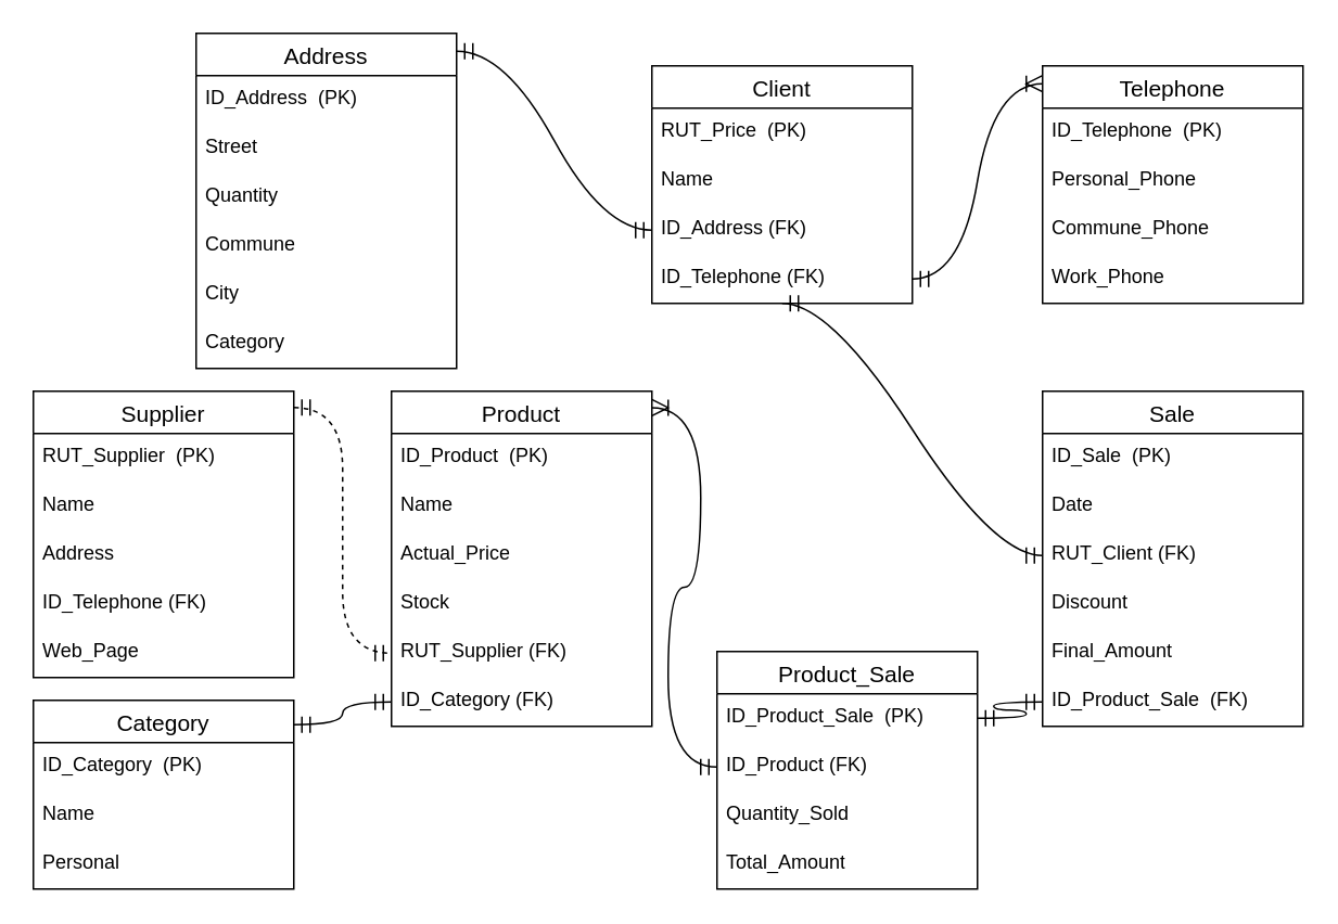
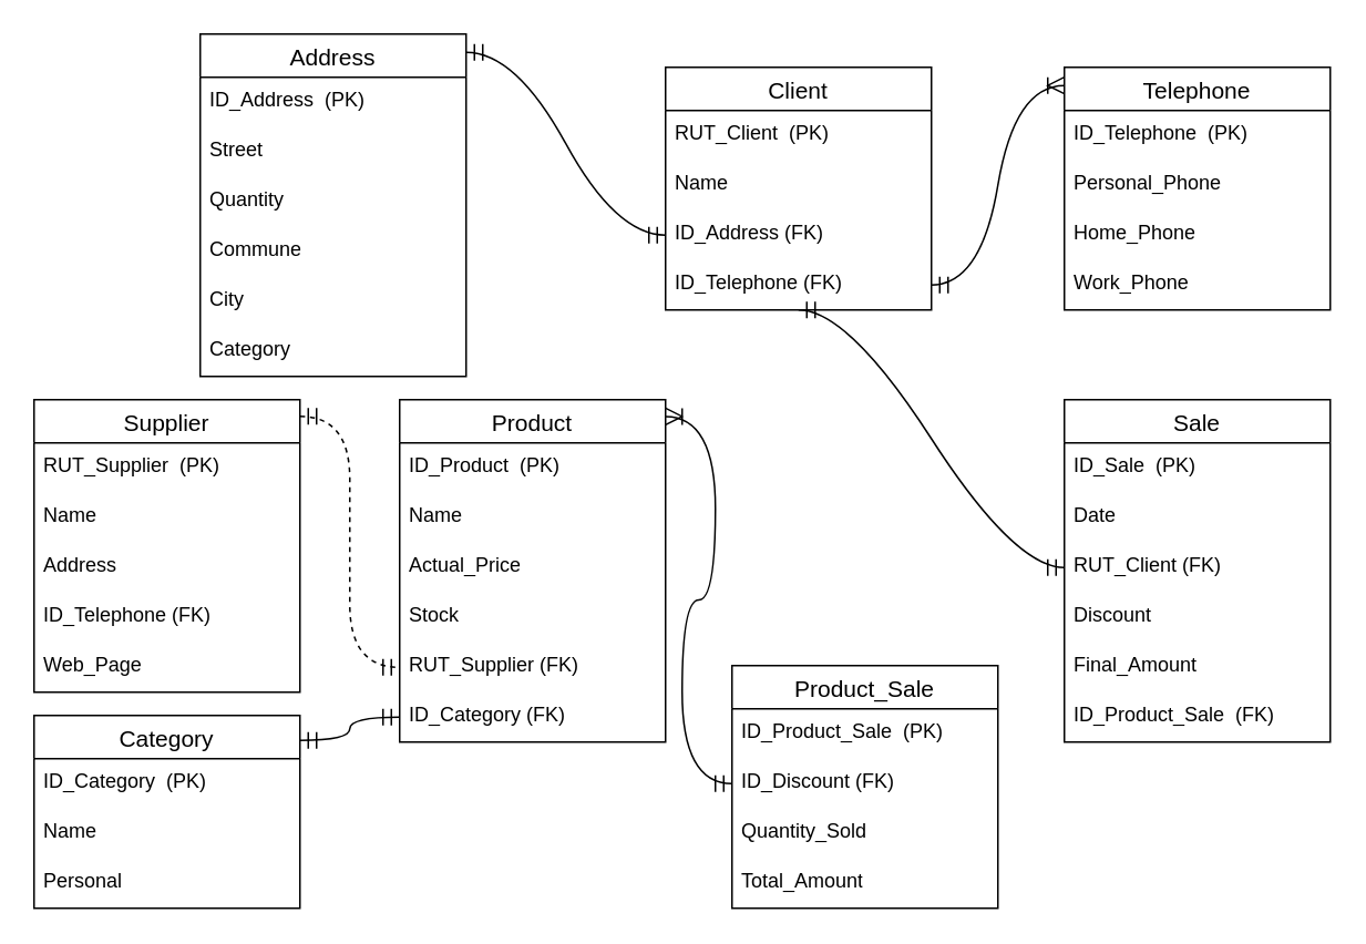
  <mxCell id="0" />
  <mxCell id="1" parent="0" />
  <mxCell id="2" value="Client" style="swimlane;fontStyle=0;childLayout=stackLayout;horizontal=1;startSize=26;horizontalStack=0;resizeParent=1;resizeParentMax=0;resizeLast=0;collapsible=1;marginBottom=0;align=center;fontSize=14;" parent="1" vertex="1"><mxGeometry x="400" y="40" width="160" height="146" as="geometry"><mxRectangle x="280" y="80" width="90" height="30" as="alternateBounds" /></mxGeometry></mxCell>
- <mxCell id="3" value="RUT_Price&amp;nbsp; (PK)" style="text;strokeColor=none;fillColor=none;spacingLeft=4;spacingRight=4;overflow=hidden;rotatable=0;points=[[0,0.5],[1,0.5]];portConstraint=eastwest;fontSize=12;whiteSpace=wrap;html=1;" parent="2" vertex="1"><mxGeometry y="26" width="160" height="30" as="geometry" /></mxCell>
+ <mxCell id="3" value="RUT_Client&amp;nbsp; (PK)" style="text;strokeColor=none;fillColor=none;spacingLeft=4;spacingRight=4;overflow=hidden;rotatable=0;points=[[0,0.5],[1,0.5]];portConstraint=eastwest;fontSize=12;whiteSpace=wrap;html=1;" parent="2" vertex="1"><mxGeometry y="26" width="160" height="30" as="geometry" /></mxCell>
  <mxCell id="4" value="Name" style="text;strokeColor=none;fillColor=none;spacingLeft=4;spacingRight=4;overflow=hidden;rotatable=0;points=[[0,0.5],[1,0.5]];portConstraint=eastwest;fontSize=12;whiteSpace=wrap;html=1;" parent="2" vertex="1"><mxGeometry y="56" width="160" height="30" as="geometry" /></mxCell>
  <mxCell id="5" value="ID_Address (FK)" style="text;strokeColor=none;fillColor=none;spacingLeft=4;spacingRight=4;overflow=hidden;rotatable=0;points=[[0,0.5],[1,0.5]];portConstraint=eastwest;fontSize=12;whiteSpace=wrap;html=1;" parent="2" vertex="1"><mxGeometry y="86" width="160" height="30" as="geometry" /></mxCell>
  <mxCell id="6" value="ID_Telephone (FK)" style="text;strokeColor=none;fillColor=none;spacingLeft=4;spacingRight=4;overflow=hidden;rotatable=0;points=[[0,0.5],[1,0.5]];portConstraint=eastwest;fontSize=12;whiteSpace=wrap;html=1;" parent="2" vertex="1"><mxGeometry y="116" width="160" height="30" as="geometry" /></mxCell>
  <mxCell id="7" value="Product" style="swimlane;fontStyle=0;childLayout=stackLayout;horizontal=1;startSize=26;horizontalStack=0;resizeParent=1;resizeParentMax=0;resizeLast=0;collapsible=1;marginBottom=0;align=center;fontSize=14;" parent="1" vertex="1"><mxGeometry x="240" y="240" width="160" height="206" as="geometry"><mxRectangle x="280" y="80" width="90" height="30" as="alternateBounds" /></mxGeometry></mxCell>
  <mxCell id="8" value="ID_Product&amp;nbsp; (PK)" style="text;strokeColor=none;fillColor=none;spacingLeft=4;spacingRight=4;overflow=hidden;rotatable=0;points=[[0,0.5],[1,0.5]];portConstraint=eastwest;fontSize=12;whiteSpace=wrap;html=1;" parent="7" vertex="1"><mxGeometry y="26" width="160" height="30" as="geometry" /></mxCell>
  <mxCell id="9" value="Name" style="text;strokeColor=none;fillColor=none;spacingLeft=4;spacingRight=4;overflow=hidden;rotatable=0;points=[[0,0.5],[1,0.5]];portConstraint=eastwest;fontSize=12;whiteSpace=wrap;html=1;" parent="7" vertex="1"><mxGeometry y="56" width="160" height="30" as="geometry" /></mxCell>
  <mxCell id="10" value="Actual_Price" style="text;strokeColor=none;fillColor=none;spacingLeft=4;spacingRight=4;overflow=hidden;rotatable=0;points=[[0,0.5],[1,0.5]];portConstraint=eastwest;fontSize=12;whiteSpace=wrap;html=1;" parent="7" vertex="1"><mxGeometry y="86" width="160" height="30" as="geometry" /></mxCell>
  <mxCell id="11" value="Stock" style="text;strokeColor=none;fillColor=none;spacingLeft=4;spacingRight=4;overflow=hidden;rotatable=0;points=[[0,0.5],[1,0.5]];portConstraint=eastwest;fontSize=12;whiteSpace=wrap;html=1;" parent="7" vertex="1"><mxGeometry y="116" width="160" height="30" as="geometry" /></mxCell>
  <mxCell id="12" value="RUT_Supplier (FK)" style="text;strokeColor=none;fillColor=none;spacingLeft=4;spacingRight=4;overflow=hidden;rotatable=0;points=[[0,0.5],[1,0.5]];portConstraint=eastwest;fontSize=12;whiteSpace=wrap;html=1;" parent="7" vertex="1"><mxGeometry y="146" width="160" height="30" as="geometry" /></mxCell>
  <mxCell id="13" value="ID_Category (FK)" style="text;strokeColor=none;fillColor=none;spacingLeft=4;spacingRight=4;overflow=hidden;rotatable=0;points=[[0,0.5],[1,0.5]];portConstraint=eastwest;fontSize=12;whiteSpace=wrap;html=1;" parent="7" vertex="1"><mxGeometry y="176" width="160" height="30" as="geometry" /></mxCell>
  <mxCell id="14" value="Telephone" style="swimlane;fontStyle=0;childLayout=stackLayout;horizontal=1;startSize=26;horizontalStack=0;resizeParent=1;resizeParentMax=0;resizeLast=0;collapsible=1;marginBottom=0;align=center;fontSize=14;" parent="1" vertex="1"><mxGeometry x="640" y="40" width="160" height="146" as="geometry"><mxRectangle x="280" y="80" width="90" height="30" as="alternateBounds" /></mxGeometry></mxCell>
  <mxCell id="15" value="ID_Telephone&amp;nbsp; (PK)" style="text;strokeColor=none;fillColor=none;spacingLeft=4;spacingRight=4;overflow=hidden;rotatable=0;points=[[0,0.5],[1,0.5]];portConstraint=eastwest;fontSize=12;whiteSpace=wrap;html=1;" parent="14" vertex="1"><mxGeometry y="26" width="160" height="30" as="geometry" /></mxCell>
  <mxCell id="16" value="Personal_Phone" style="text;strokeColor=none;fillColor=none;spacingLeft=4;spacingRight=4;overflow=hidden;rotatable=0;points=[[0,0.5],[1,0.5]];portConstraint=eastwest;fontSize=12;whiteSpace=wrap;html=1;" parent="14" vertex="1"><mxGeometry y="56" width="160" height="30" as="geometry" /></mxCell>
- <mxCell id="17" value="Commune_Phone" style="text;strokeColor=none;fillColor=none;spacingLeft=4;spacingRight=4;overflow=hidden;rotatable=0;points=[[0,0.5],[1,0.5]];portConstraint=eastwest;fontSize=12;whiteSpace=wrap;html=1;" parent="14" vertex="1"><mxGeometry y="86" width="160" height="30" as="geometry" /></mxCell>
+ <mxCell id="17" value="Home_Phone" style="text;strokeColor=none;fillColor=none;spacingLeft=4;spacingRight=4;overflow=hidden;rotatable=0;points=[[0,0.5],[1,0.5]];portConstraint=eastwest;fontSize=12;whiteSpace=wrap;html=1;" parent="14" vertex="1"><mxGeometry y="86" width="160" height="30" as="geometry" /></mxCell>
  <mxCell id="18" value="Work_Phone" style="text;strokeColor=none;fillColor=none;spacingLeft=4;spacingRight=4;overflow=hidden;rotatable=0;points=[[0,0.5],[1,0.5]];portConstraint=eastwest;fontSize=12;whiteSpace=wrap;html=1;" parent="14" vertex="1"><mxGeometry y="116" width="160" height="30" as="geometry" /></mxCell>
  <mxCell id="19" value="Address" style="swimlane;fontStyle=0;childLayout=stackLayout;horizontal=1;startSize=26;horizontalStack=0;resizeParent=1;resizeParentMax=0;resizeLast=0;collapsible=1;marginBottom=0;align=center;fontSize=14;" parent="1" vertex="1"><mxGeometry x="120" y="20" width="160" height="206" as="geometry"><mxRectangle x="280" y="80" width="90" height="30" as="alternateBounds" /></mxGeometry></mxCell>
  <mxCell id="20" value="ID_Address&amp;nbsp; (PK)" style="text;strokeColor=none;fillColor=none;spacingLeft=4;spacingRight=4;overflow=hidden;rotatable=0;points=[[0,0.5],[1,0.5]];portConstraint=eastwest;fontSize=12;whiteSpace=wrap;html=1;" parent="19" vertex="1"><mxGeometry y="26" width="160" height="30" as="geometry" /></mxCell>
  <mxCell id="21" value="Street" style="text;strokeColor=none;fillColor=none;spacingLeft=4;spacingRight=4;overflow=hidden;rotatable=0;points=[[0,0.5],[1,0.5]];portConstraint=eastwest;fontSize=12;whiteSpace=wrap;html=1;" parent="19" vertex="1"><mxGeometry y="56" width="160" height="30" as="geometry" /></mxCell>
  <mxCell id="22" value="Quantity" style="text;strokeColor=none;fillColor=none;spacingLeft=4;spacingRight=4;overflow=hidden;rotatable=0;points=[[0,0.5],[1,0.5]];portConstraint=eastwest;fontSize=12;whiteSpace=wrap;html=1;" parent="19" vertex="1"><mxGeometry y="86" width="160" height="30" as="geometry" /></mxCell>
  <mxCell id="23" value="Commune" style="text;strokeColor=none;fillColor=none;spacingLeft=4;spacingRight=4;overflow=hidden;rotatable=0;points=[[0,0.5],[1,0.5]];portConstraint=eastwest;fontSize=12;whiteSpace=wrap;html=1;" parent="19" vertex="1"><mxGeometry y="116" width="160" height="30" as="geometry" /></mxCell>
  <mxCell id="24" value="City" style="text;strokeColor=none;fillColor=none;spacingLeft=4;spacingRight=4;overflow=hidden;rotatable=0;points=[[0,0.5],[1,0.5]];portConstraint=eastwest;fontSize=12;whiteSpace=wrap;html=1;" parent="19" vertex="1"><mxGeometry y="146" width="160" height="30" as="geometry" /></mxCell>
  <mxCell id="25" value="Category" style="text;strokeColor=none;fillColor=none;spacingLeft=4;spacingRight=4;overflow=hidden;rotatable=0;points=[[0,0.5],[1,0.5]];portConstraint=eastwest;fontSize=12;whiteSpace=wrap;html=1;" parent="19" vertex="1"><mxGeometry y="176" width="160" height="30" as="geometry" /></mxCell>
  <mxCell id="26" value="Category" style="swimlane;fontStyle=0;childLayout=stackLayout;horizontal=1;startSize=26;horizontalStack=0;resizeParent=1;resizeParentMax=0;resizeLast=0;collapsible=1;marginBottom=0;align=center;fontSize=14;" parent="1" vertex="1"><mxGeometry x="20" y="430" width="160" height="116" as="geometry"><mxRectangle x="280" y="80" width="90" height="30" as="alternateBounds" /></mxGeometry></mxCell>
  <mxCell id="27" value="ID_Category&amp;nbsp; (PK)" style="text;strokeColor=none;fillColor=none;spacingLeft=4;spacingRight=4;overflow=hidden;rotatable=0;points=[[0,0.5],[1,0.5]];portConstraint=eastwest;fontSize=12;whiteSpace=wrap;html=1;" parent="26" vertex="1"><mxGeometry y="26" width="160" height="30" as="geometry" /></mxCell>
  <mxCell id="28" value="Name" style="text;strokeColor=none;fillColor=none;spacingLeft=4;spacingRight=4;overflow=hidden;rotatable=0;points=[[0,0.5],[1,0.5]];portConstraint=eastwest;fontSize=12;whiteSpace=wrap;html=1;" parent="26" vertex="1"><mxGeometry y="56" width="160" height="30" as="geometry" /></mxCell>
  <mxCell id="29" value="Personal" style="text;strokeColor=none;fillColor=none;spacingLeft=4;spacingRight=4;overflow=hidden;rotatable=0;points=[[0,0.5],[1,0.5]];portConstraint=eastwest;fontSize=12;whiteSpace=wrap;html=1;" parent="26" vertex="1"><mxGeometry y="86" width="160" height="30" as="geometry" /></mxCell>
  <mxCell id="30" value="Sale" style="swimlane;fontStyle=0;childLayout=stackLayout;horizontal=1;startSize=26;horizontalStack=0;resizeParent=1;resizeParentMax=0;resizeLast=0;collapsible=1;marginBottom=0;align=center;fontSize=14;" parent="1" vertex="1"><mxGeometry x="640" y="240" width="160" height="206" as="geometry"><mxRectangle x="280" y="80" width="90" height="30" as="alternateBounds" /></mxGeometry></mxCell>
  <mxCell id="31" value="ID_Sale&amp;nbsp; (PK)" style="text;strokeColor=none;fillColor=none;spacingLeft=4;spacingRight=4;overflow=hidden;rotatable=0;points=[[0,0.5],[1,0.5]];portConstraint=eastwest;fontSize=12;whiteSpace=wrap;html=1;" parent="30" vertex="1"><mxGeometry y="26" width="160" height="30" as="geometry" /></mxCell>
  <mxCell id="32" value="Date" style="text;strokeColor=none;fillColor=none;spacingLeft=4;spacingRight=4;overflow=hidden;rotatable=0;points=[[0,0.5],[1,0.5]];portConstraint=eastwest;fontSize=12;whiteSpace=wrap;html=1;" parent="30" vertex="1"><mxGeometry y="56" width="160" height="30" as="geometry" /></mxCell>
  <mxCell id="33" value="RUT_Client (FK)" style="text;strokeColor=none;fillColor=none;spacingLeft=4;spacingRight=4;overflow=hidden;rotatable=0;points=[[0,0.5],[1,0.5]];portConstraint=eastwest;fontSize=12;whiteSpace=wrap;html=1;" parent="30" vertex="1"><mxGeometry y="86" width="160" height="30" as="geometry" /></mxCell>
  <mxCell id="34" value="Discount" style="text;strokeColor=none;fillColor=none;spacingLeft=4;spacingRight=4;overflow=hidden;rotatable=0;points=[[0,0.5],[1,0.5]];portConstraint=eastwest;fontSize=12;whiteSpace=wrap;html=1;" parent="30" vertex="1"><mxGeometry y="116" width="160" height="30" as="geometry" /></mxCell>
  <mxCell id="35" value="Final_Amount" style="text;strokeColor=none;fillColor=none;spacingLeft=4;spacingRight=4;overflow=hidden;rotatable=0;points=[[0,0.5],[1,0.5]];portConstraint=eastwest;fontSize=12;whiteSpace=wrap;html=1;" parent="30" vertex="1"><mxGeometry y="146" width="160" height="30" as="geometry" /></mxCell>
  <mxCell id="36" value="ID_Product_Sale&amp;nbsp; (FK)" style="text;strokeColor=none;fillColor=none;spacingLeft=4;spacingRight=4;overflow=hidden;rotatable=0;points=[[0,0.5],[1,0.5]];portConstraint=eastwest;fontSize=12;whiteSpace=wrap;html=1;" parent="30" vertex="1"><mxGeometry y="176" width="160" height="30" as="geometry" /></mxCell>
  <mxCell id="37" value="" style="edgeStyle=entityRelationEdgeStyle;fontSize=12;html=1;endArrow=ERoneToMany;startArrow=ERmandOne;rounded=0;startSize=8;endSize=8;curved=1;entryX=0;entryY=0.075;entryDx=0;entryDy=0;entryPerimeter=0;exitX=1;exitY=0.5;exitDx=0;exitDy=0;" parent="1" source="6" target="14" edge="1"><mxGeometry width="100" height="100" relative="1" as="geometry"><mxPoint x="560" y="210" as="sourcePoint" /><mxPoint x="660" y="110" as="targetPoint" /></mxGeometry></mxCell>
  <mxCell id="38" value="" style="edgeStyle=entityRelationEdgeStyle;fontSize=12;html=1;endArrow=ERmandOne;startArrow=ERmandOne;rounded=0;startSize=8;endSize=8;curved=1;exitX=1;exitY=0.053;exitDx=0;exitDy=0;exitPerimeter=0;entryX=0;entryY=0.5;entryDx=0;entryDy=0;" parent="1" source="19" target="5" edge="1"><mxGeometry width="100" height="100" relative="1" as="geometry"><mxPoint x="300" y="190" as="sourcePoint" /><mxPoint x="400" y="90" as="targetPoint" /></mxGeometry></mxCell>
  <mxCell id="39" value="" style="edgeStyle=entityRelationEdgeStyle;fontSize=12;html=1;endArrow=ERmandOne;startArrow=ERmandOne;rounded=0;startSize=8;endSize=8;curved=1;exitX=0.5;exitY=1;exitDx=0;exitDy=0;exitPerimeter=0;entryX=0;entryY=0.5;entryDx=0;entryDy=0;" parent="1" source="6" target="33" edge="1"><mxGeometry width="100" height="100" relative="1" as="geometry"><mxPoint x="460" y="226" as="sourcePoint" /><mxPoint x="580" y="376" as="targetPoint" /></mxGeometry></mxCell>
  <mxCell id="40" value="Supplier" style="swimlane;fontStyle=0;childLayout=stackLayout;horizontal=1;startSize=26;horizontalStack=0;resizeParent=1;resizeParentMax=0;resizeLast=0;collapsible=1;marginBottom=0;align=center;fontSize=14;" parent="1" vertex="1"><mxGeometry x="20" y="240" width="160" height="176" as="geometry"><mxRectangle x="280" y="80" width="90" height="30" as="alternateBounds" /></mxGeometry></mxCell>
  <mxCell id="41" value="RUT_Supplier&amp;nbsp; (PK)" style="text;strokeColor=none;fillColor=none;spacingLeft=4;spacingRight=4;overflow=hidden;rotatable=0;points=[[0,0.5],[1,0.5]];portConstraint=eastwest;fontSize=12;whiteSpace=wrap;html=1;" parent="40" vertex="1"><mxGeometry y="26" width="160" height="30" as="geometry" /></mxCell>
  <mxCell id="42" value="Name" style="text;strokeColor=none;fillColor=none;spacingLeft=4;spacingRight=4;overflow=hidden;rotatable=0;points=[[0,0.5],[1,0.5]];portConstraint=eastwest;fontSize=12;whiteSpace=wrap;html=1;" parent="40" vertex="1"><mxGeometry y="56" width="160" height="30" as="geometry" /></mxCell>
  <mxCell id="43" value="Address" style="text;strokeColor=none;fillColor=none;spacingLeft=4;spacingRight=4;overflow=hidden;rotatable=0;points=[[0,0.5],[1,0.5]];portConstraint=eastwest;fontSize=12;whiteSpace=wrap;html=1;" parent="40" vertex="1"><mxGeometry y="86" width="160" height="30" as="geometry" /></mxCell>
  <mxCell id="44" value="ID_Telephone (FK)" style="text;strokeColor=none;fillColor=none;spacingLeft=4;spacingRight=4;overflow=hidden;rotatable=0;points=[[0,0.5],[1,0.5]];portConstraint=eastwest;fontSize=12;whiteSpace=wrap;html=1;" parent="40" vertex="1"><mxGeometry y="116" width="160" height="30" as="geometry" /></mxCell>
  <mxCell id="45" value="Web_Page" style="text;strokeColor=none;fillColor=none;spacingLeft=4;spacingRight=4;overflow=hidden;rotatable=0;points=[[0,0.5],[1,0.5]];portConstraint=eastwest;fontSize=12;whiteSpace=wrap;html=1;" parent="40" vertex="1"><mxGeometry y="146" width="160" height="30" as="geometry" /></mxCell>
  <mxCell id="46" value="" style="edgeStyle=entityRelationEdgeStyle;fontSize=12;html=1;endArrow=ERmandOne;startArrow=ERmandOne;rounded=0;startSize=8;endSize=8;curved=1;exitX=1;exitY=0.057;exitDx=0;exitDy=0;exitPerimeter=0;entryX=0;entryY=0.5;entryDx=0;entryDy=0;dashed=1;" parent="1" source="40" target="12" edge="1"><mxGeometry width="100" height="100" relative="1" as="geometry"><mxPoint x="200" y="290" as="sourcePoint" /><mxPoint x="320" y="440" as="targetPoint" /></mxGeometry></mxCell>
  <mxCell id="47" value="" style="edgeStyle=entityRelationEdgeStyle;fontSize=12;html=1;endArrow=ERmandOne;startArrow=ERmandOne;rounded=0;startSize=8;endSize=8;curved=1;exitX=0;exitY=0.5;exitDx=0;exitDy=0;entryX=1;entryY=0.129;entryDx=0;entryDy=0;entryPerimeter=0;" parent="1" source="13" target="26" edge="1"><mxGeometry width="100" height="100" relative="1" as="geometry"><mxPoint x="400" y="426" as="sourcePoint" /><mxPoint x="490" y="460" as="targetPoint" /></mxGeometry></mxCell>
  <mxCell id="48" value="Product_Sale" style="swimlane;fontStyle=0;childLayout=stackLayout;horizontal=1;startSize=26;horizontalStack=0;resizeParent=1;resizeParentMax=0;resizeLast=0;collapsible=1;marginBottom=0;align=center;fontSize=14;" parent="1" vertex="1"><mxGeometry x="440" y="400" width="160" height="146" as="geometry"><mxRectangle x="280" y="80" width="90" height="30" as="alternateBounds" /></mxGeometry></mxCell>
  <mxCell id="49" value="ID_Product_Sale&amp;nbsp; (PK)" style="text;strokeColor=none;fillColor=none;spacingLeft=4;spacingRight=4;overflow=hidden;rotatable=0;points=[[0,0.5],[1,0.5]];portConstraint=eastwest;fontSize=12;whiteSpace=wrap;html=1;" parent="48" vertex="1"><mxGeometry y="26" width="160" height="30" as="geometry" /></mxCell>
- <mxCell id="50" value="ID_Product (FK)" style="text;strokeColor=none;fillColor=none;spacingLeft=4;spacingRight=4;overflow=hidden;rotatable=0;points=[[0,0.5],[1,0.5]];portConstraint=eastwest;fontSize=12;whiteSpace=wrap;html=1;" parent="48" vertex="1"><mxGeometry y="56" width="160" height="30" as="geometry" /></mxCell>
+ <mxCell id="50" value="ID_Discount (FK)" style="text;strokeColor=none;fillColor=none;spacingLeft=4;spacingRight=4;overflow=hidden;rotatable=0;points=[[0,0.5],[1,0.5]];portConstraint=eastwest;fontSize=12;whiteSpace=wrap;html=1;" parent="48" vertex="1"><mxGeometry y="56" width="160" height="30" as="geometry" /></mxCell>
  <mxCell id="51" value="Quantity_Sold" style="text;strokeColor=none;fillColor=none;spacingLeft=4;spacingRight=4;overflow=hidden;rotatable=0;points=[[0,0.5],[1,0.5]];portConstraint=eastwest;fontSize=12;whiteSpace=wrap;html=1;" parent="48" vertex="1"><mxGeometry y="86" width="160" height="30" as="geometry" /></mxCell>
  <mxCell id="52" value="Total_Amount" style="text;strokeColor=none;fillColor=none;spacingLeft=4;spacingRight=4;overflow=hidden;rotatable=0;points=[[0,0.5],[1,0.5]];portConstraint=eastwest;fontSize=12;whiteSpace=wrap;html=1;" parent="48" vertex="1"><mxGeometry y="116" width="160" height="30" as="geometry" /></mxCell>
- <mxCell id="53" value="" style="edgeStyle=entityRelationEdgeStyle;fontSize=12;html=1;endArrow=ERmandOne;startArrow=ERmandOne;rounded=0;startSize=8;endSize=8;curved=1;exitX=0;exitY=0.5;exitDx=0;exitDy=0;entryX=1;entryY=0.5;entryDx=0;entryDy=0;" parent="1" source="36" target="49" edge="1"><mxGeometry width="100" height="100" relative="1" as="geometry"><mxPoint x="710" y="460" as="sourcePoint" /><mxPoint x="650" y="490" as="targetPoint" /></mxGeometry></mxCell>
  <mxCell id="54" value="" style="edgeStyle=entityRelationEdgeStyle;fontSize=12;html=1;endArrow=ERoneToMany;startArrow=ERmandOne;rounded=0;startSize=8;endSize=8;curved=1;entryX=1;entryY=0.049;entryDx=0;entryDy=0;entryPerimeter=0;exitX=0;exitY=0.5;exitDx=0;exitDy=0;" parent="1" source="50" target="7" edge="1"><mxGeometry width="100" height="100" relative="1" as="geometry"><mxPoint x="360" y="510" as="sourcePoint" /><mxPoint x="440" y="390" as="targetPoint" /></mxGeometry></mxCell>
